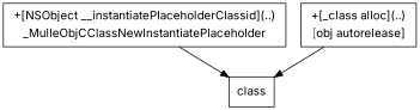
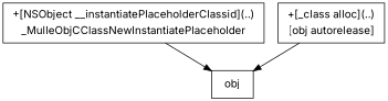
  digraph {
    fontname=Inter
    node [fontname=Inter shape=box style=note]
    edge [fontname=Inter]
    n1 [label=< <TABLE BORDER="0"> <TR><TD>+[NSObject __instantiatePlaceholderClassid](..)</TD></TR> <TR><TD>_MulleObjCClassNewInstantiatePlaceholder</TD></TR> </TABLE> >]
-   obj [label=class style=""]
+   obj [style=""]
    n3 [label=< <TABLE BORDER="0"> <TR><TD>+[_class alloc](..)</TD></TR> <TR><TD>[obj autorelease]</TD></TR> </TABLE> >]
    n1 -> obj
    n3 -> obj
  }
